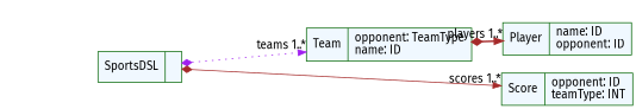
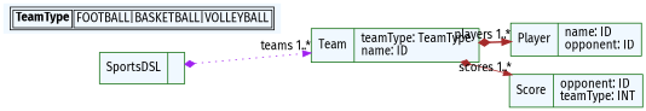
  digraph {
    fontname="Fira Sans"
    fontsize=8
    nodesep=0.3
    rankdir=LR
    node [color=darkgreen fillcolor=aliceblue fontname="Fira Sans" shape=record style=filled]
    edge [arrowtail=diamond color=brown dir=both fontname="Fira Sans"]
    n1 [label="{SportsDSL|}"]
-   n2 [label="{Team|opponent: TeamType\lname: ID\l}"]
+   n2 [label="{Team|teamType: TeamType\lname: ID\l}"]
    n3 [label="{Player|name: ID\lopponent: ID\l}"]
    n4 [label="{Score|opponent: ID\lteamType: INT\l}"]
+   n5 [label=< <table> 	<tr> 		<td><b>TeamType</b></td><td>FOOTBALL|BASKETBALL|VOLLEYBALL</td> 	</tr> </table> > shape=plaintext color=""]
    n1 -> n2 [color=purple headlabel="teams 1..*" style=dotted]
    n2 -> n3 [headlabel="players 1..*" style=bold]
-   n1 -> n4 [headlabel="scores 1..*" style=solid]
+   n2 -> n4 [headlabel="scores 1..*" style=solid]
  }
